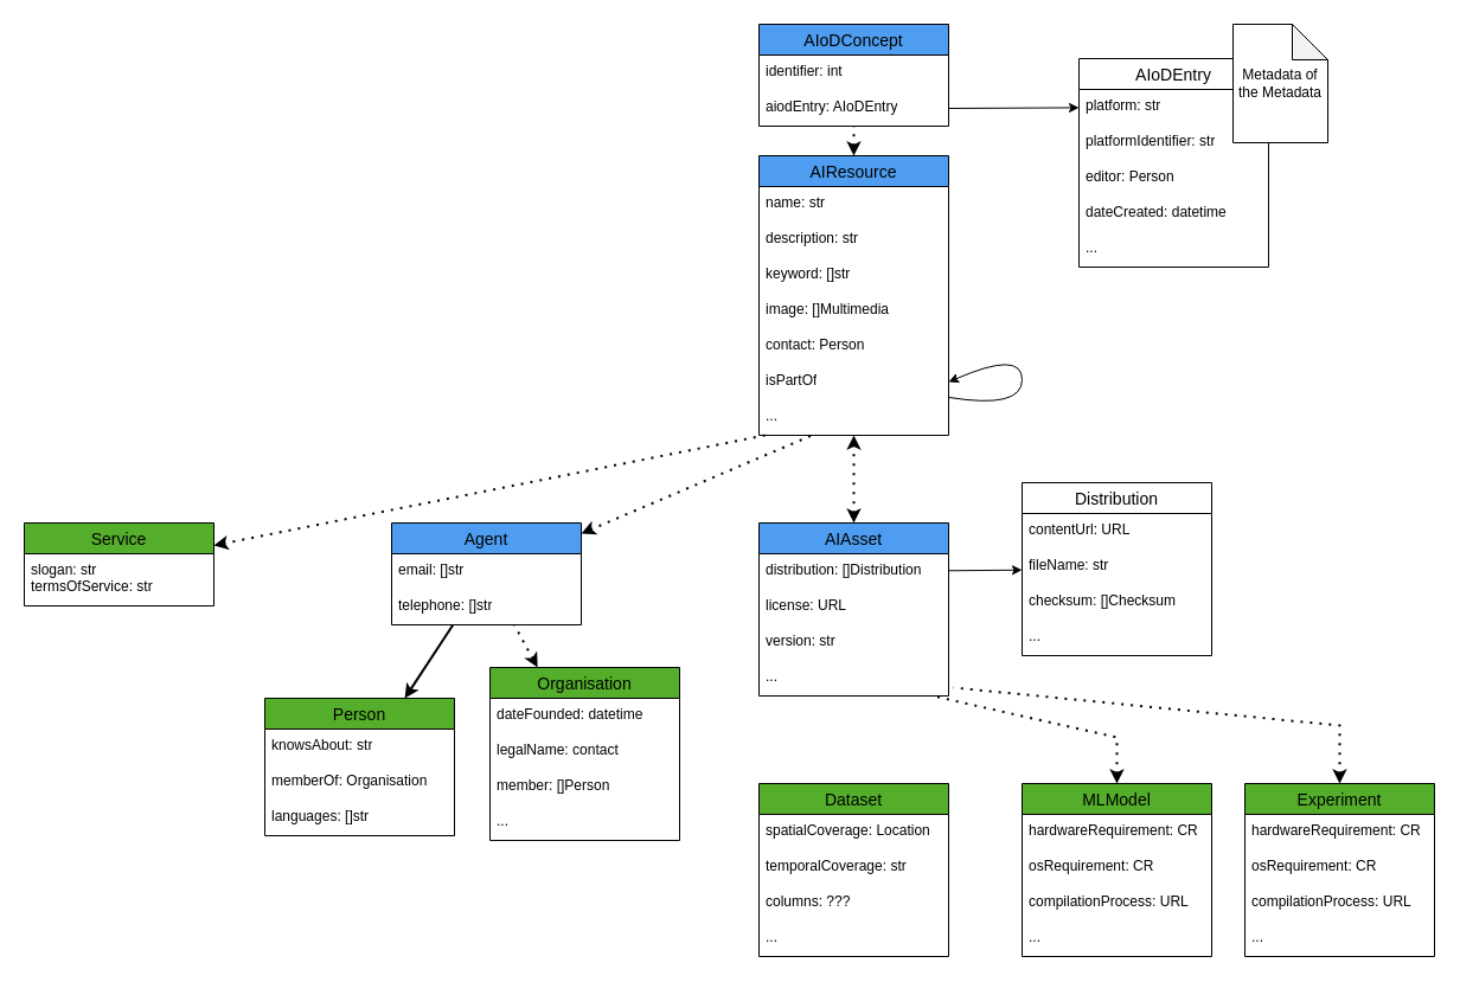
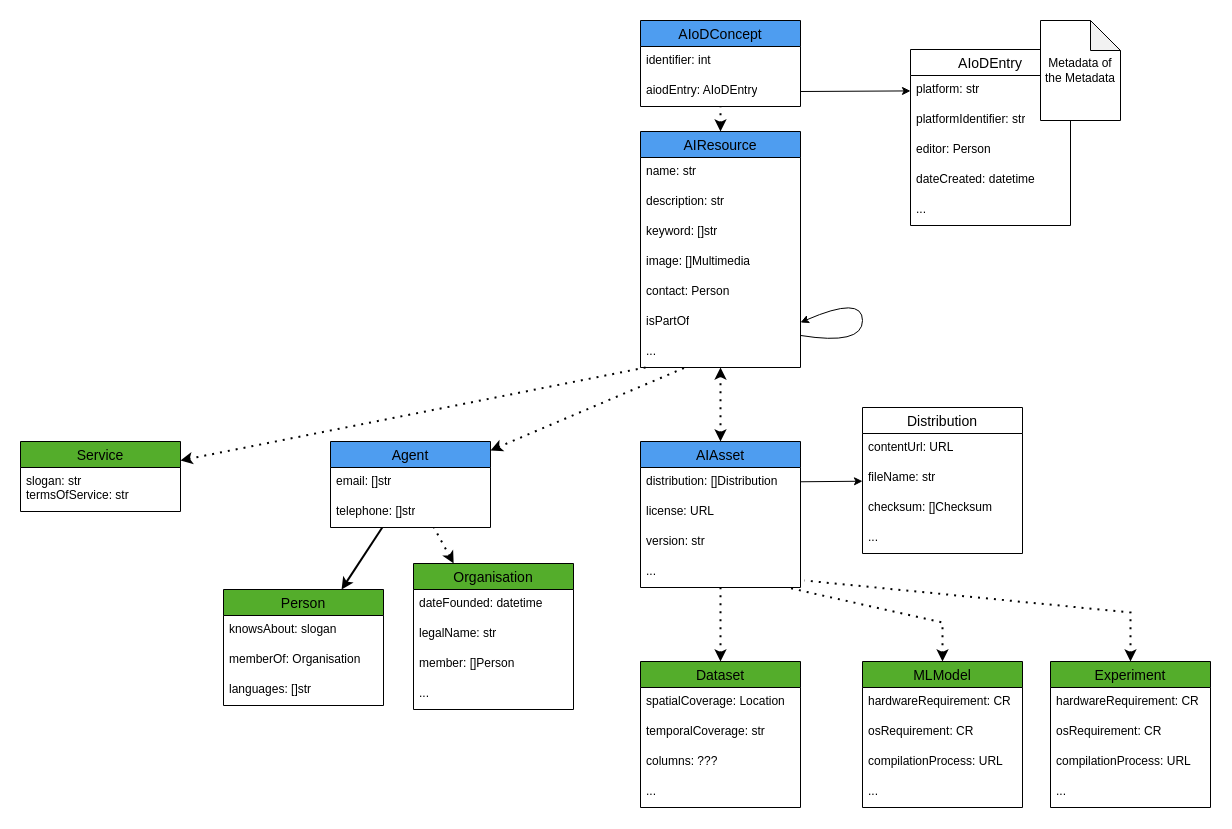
  <mxCell id="0" />
  <mxCell id="1" parent="0" />
  <mxCell id="2" value="AIoDConcept" style="swimlane;fontStyle=0;childLayout=stackLayout;horizontal=1;startSize=26;horizontalStack=0;resizeParent=1;resizeParentMax=0;resizeLast=0;collapsible=1;marginBottom=0;align=center;fontSize=14;fillColor=#4E9DF0;" vertex="1" parent="1"><mxGeometry x="640" y="20" width="160" height="86" as="geometry" /></mxCell>
  <mxCell id="3" value="identifier: int" style="text;strokeColor=none;fillColor=none;spacingLeft=4;spacingRight=4;overflow=hidden;rotatable=0;points=[[0,0.5],[1,0.5]];portConstraint=eastwest;fontSize=12;whiteSpace=wrap;html=1;" vertex="1" parent="2"><mxGeometry y="26" width="160" height="30" as="geometry" /></mxCell>
  <mxCell id="4" value="aiodEntry: AIoDEntry" style="text;strokeColor=none;fillColor=none;spacingLeft=4;spacingRight=4;overflow=hidden;rotatable=0;points=[[0,0.5],[1,0.5]];portConstraint=eastwest;fontSize=12;whiteSpace=wrap;html=1;" vertex="1" parent="2"><mxGeometry y="56" width="160" height="30" as="geometry" /></mxCell>
  <mxCell id="5" value="AIoDEntry" style="swimlane;fontStyle=0;childLayout=stackLayout;horizontal=1;startSize=26;horizontalStack=0;resizeParent=1;resizeParentMax=0;resizeLast=0;collapsible=1;marginBottom=0;align=center;fontSize=14;" vertex="1" parent="1"><mxGeometry x="910" y="49" width="160" height="176" as="geometry" /></mxCell>
  <mxCell id="6" value="&lt;div&gt;platform: str&lt;/div&gt;" style="text;strokeColor=none;fillColor=none;spacingLeft=4;spacingRight=4;overflow=hidden;rotatable=0;points=[[0,0.5],[1,0.5]];portConstraint=eastwest;fontSize=12;whiteSpace=wrap;html=1;" vertex="1" parent="5"><mxGeometry y="26" width="160" height="30" as="geometry" /></mxCell>
  <mxCell id="7" value="&lt;div&gt;platformIdentifier: str&lt;/div&gt;" style="text;strokeColor=none;fillColor=none;spacingLeft=4;spacingRight=4;overflow=hidden;rotatable=0;points=[[0,0.5],[1,0.5]];portConstraint=eastwest;fontSize=12;whiteSpace=wrap;html=1;" vertex="1" parent="5"><mxGeometry y="56" width="160" height="30" as="geometry" /></mxCell>
  <mxCell id="8" value="editor: Person" style="text;strokeColor=none;fillColor=none;spacingLeft=4;spacingRight=4;overflow=hidden;rotatable=0;points=[[0,0.5],[1,0.5]];portConstraint=eastwest;fontSize=12;whiteSpace=wrap;html=1;" vertex="1" parent="5"><mxGeometry y="86" width="160" height="30" as="geometry" /></mxCell>
  <mxCell id="9" value="&lt;div&gt;dateCreated: datetime&lt;br&gt;&lt;/div&gt;" style="text;strokeColor=none;fillColor=none;spacingLeft=4;spacingRight=4;overflow=hidden;rotatable=0;points=[[0,0.5],[1,0.5]];portConstraint=eastwest;fontSize=12;whiteSpace=wrap;html=1;" vertex="1" parent="5"><mxGeometry y="116" width="160" height="30" as="geometry" /></mxCell>
  <mxCell id="10" value="..." style="text;strokeColor=none;fillColor=none;spacingLeft=4;spacingRight=4;overflow=hidden;rotatable=0;points=[[0,0.5],[1,0.5]];portConstraint=eastwest;fontSize=12;whiteSpace=wrap;html=1;" vertex="1" parent="5"><mxGeometry y="146" width="160" height="30" as="geometry" /></mxCell>
  <mxCell id="11" value="" style="endArrow=classic;html=1;rounded=0;exitX=1;exitY=0.5;exitDx=0;exitDy=0;" edge="1" parent="1" source="4"><mxGeometry width="50" height="50" relative="1" as="geometry"><mxPoint x="790" y="230" as="sourcePoint" /><mxPoint x="910" y="90.421" as="targetPoint" /></mxGeometry></mxCell>
  <mxCell id="12" value="AIResource" style="swimlane;fontStyle=0;childLayout=stackLayout;horizontal=1;startSize=26;horizontalStack=0;resizeParent=1;resizeParentMax=0;resizeLast=0;collapsible=1;marginBottom=0;align=center;fontSize=14;fillColor=#4E9DF0;" vertex="1" parent="1"><mxGeometry x="640" y="131" width="160" height="236" as="geometry" /></mxCell>
  <mxCell id="13" value="name: str" style="text;strokeColor=none;fillColor=none;spacingLeft=4;spacingRight=4;overflow=hidden;rotatable=0;points=[[0,0.5],[1,0.5]];portConstraint=eastwest;fontSize=12;whiteSpace=wrap;html=1;" vertex="1" parent="12"><mxGeometry y="26" width="160" height="30" as="geometry" /></mxCell>
  <mxCell id="14" value="description: str" style="text;strokeColor=none;fillColor=none;spacingLeft=4;spacingRight=4;overflow=hidden;rotatable=0;points=[[0,0.5],[1,0.5]];portConstraint=eastwest;fontSize=12;whiteSpace=wrap;html=1;" vertex="1" parent="12"><mxGeometry y="56" width="160" height="30" as="geometry" /></mxCell>
  <mxCell id="15" value="keyword: []str" style="text;strokeColor=none;fillColor=none;spacingLeft=4;spacingRight=4;overflow=hidden;rotatable=0;points=[[0,0.5],[1,0.5]];portConstraint=eastwest;fontSize=12;whiteSpace=wrap;html=1;" vertex="1" parent="12"><mxGeometry y="86" width="160" height="30" as="geometry" /></mxCell>
  <mxCell id="16" value="image: []Multimedia" style="text;strokeColor=none;fillColor=none;spacingLeft=4;spacingRight=4;overflow=hidden;rotatable=0;points=[[0,0.5],[1,0.5]];portConstraint=eastwest;fontSize=12;whiteSpace=wrap;html=1;" vertex="1" parent="12"><mxGeometry y="116" width="160" height="30" as="geometry" /></mxCell>
  <mxCell id="17" value="contact: Person" style="text;strokeColor=none;fillColor=none;spacingLeft=4;spacingRight=4;overflow=hidden;rotatable=0;points=[[0,0.5],[1,0.5]];portConstraint=eastwest;fontSize=12;whiteSpace=wrap;html=1;" vertex="1" parent="12"><mxGeometry y="146" width="160" height="30" as="geometry" /></mxCell>
  <mxCell id="18" value="isPartOf" style="text;strokeColor=none;fillColor=none;spacingLeft=4;spacingRight=4;overflow=hidden;rotatable=0;points=[[0,0.5],[1,0.5]];portConstraint=eastwest;fontSize=12;whiteSpace=wrap;html=1;" vertex="1" parent="12"><mxGeometry y="176" width="160" height="30" as="geometry" /></mxCell>
  <mxCell id="19" value="..." style="text;strokeColor=none;fillColor=none;spacingLeft=4;spacingRight=4;overflow=hidden;rotatable=0;points=[[0,0.5],[1,0.5]];portConstraint=eastwest;fontSize=12;whiteSpace=wrap;html=1;" vertex="1" parent="12"><mxGeometry y="206" width="160" height="30" as="geometry" /></mxCell>
  <mxCell id="20" value="" style="curved=1;endArrow=classic;html=1;rounded=0;entryX=1;entryY=0.5;entryDx=0;entryDy=0;" edge="1" parent="12" source="18" target="18"><mxGeometry width="50" height="50" relative="1" as="geometry"><mxPoint x="172" y="214" as="sourcePoint" /><mxPoint x="222" y="164" as="targetPoint" /><Array as="points"><mxPoint x="222" y="214" /><mxPoint x="222" y="164" /></Array></mxGeometry></mxCell>
  <mxCell id="21" value="Metadata of the Metadata" style="shape=note;whiteSpace=wrap;html=1;backgroundOutline=1;darkOpacity=0.05;" vertex="1" parent="1"><mxGeometry x="1040" y="20" width="80" height="100" as="geometry" /></mxCell>
  <mxCell id="22" value="" style="endArrow=none;dashed=1;html=1;dashPattern=1 3;strokeWidth=2;rounded=0;startArrow=classic;startFill=1;" edge="1" parent="1" source="12" target="2"><mxGeometry width="50" height="50" relative="1" as="geometry"><mxPoint x="940" y="350" as="sourcePoint" /><mxPoint x="990" y="300" as="targetPoint" /></mxGeometry></mxCell>
  <mxCell id="23" value="AIAsset" style="swimlane;fontStyle=0;childLayout=stackLayout;horizontal=1;startSize=26;horizontalStack=0;resizeParent=1;resizeParentMax=0;resizeLast=0;collapsible=1;marginBottom=0;align=center;fontSize=14;fillColor=#4E9DF0;" vertex="1" parent="1"><mxGeometry x="640" y="441" width="160" height="146" as="geometry" /></mxCell>
  <mxCell id="24" value="distribution: []Distribution" style="text;spacingLeft=4;spacingRight=4;overflow=hidden;rotatable=0;points=[[0,0.5],[1,0.5]];portConstraint=eastwest;fontSize=12;whiteSpace=wrap;html=1;" vertex="1" parent="23"><mxGeometry y="26" width="160" height="30" as="geometry" /></mxCell>
  <mxCell id="25" value="license: URL" style="text;strokeColor=none;fillColor=none;spacingLeft=4;spacingRight=4;overflow=hidden;rotatable=0;points=[[0,0.5],[1,0.5]];portConstraint=eastwest;fontSize=12;whiteSpace=wrap;html=1;" vertex="1" parent="23"><mxGeometry y="56" width="160" height="30" as="geometry" /></mxCell>
  <mxCell id="26" value="version: str" style="text;strokeColor=none;fillColor=none;spacingLeft=4;spacingRight=4;overflow=hidden;rotatable=0;points=[[0,0.5],[1,0.5]];portConstraint=eastwest;fontSize=12;whiteSpace=wrap;html=1;" vertex="1" parent="23"><mxGeometry y="86" width="160" height="30" as="geometry" /></mxCell>
  <mxCell id="27" value="..." style="text;strokeColor=none;fillColor=none;spacingLeft=4;spacingRight=4;overflow=hidden;rotatable=0;points=[[0,0.5],[1,0.5]];portConstraint=eastwest;fontSize=12;whiteSpace=wrap;html=1;" vertex="1" parent="23"><mxGeometry y="116" width="160" height="30" as="geometry" /></mxCell>
  <mxCell id="28" value="" style="endArrow=classic;dashed=1;html=1;dashPattern=1 3;strokeWidth=2;rounded=0;startArrow=classic;startFill=1;" edge="1" parent="1" source="23" target="12"><mxGeometry width="50" height="50" relative="1" as="geometry"><mxPoint x="730" y="160" as="sourcePoint" /><mxPoint x="850" y="330" as="targetPoint" /></mxGeometry></mxCell>
  <mxCell id="29" value="Distribution" style="swimlane;fontStyle=0;childLayout=stackLayout;horizontal=1;startSize=26;horizontalStack=0;resizeParent=1;resizeParentMax=0;resizeLast=0;collapsible=1;marginBottom=0;align=center;fontSize=14;" vertex="1" parent="1"><mxGeometry x="862" y="407" width="160" height="146" as="geometry" /></mxCell>
  <mxCell id="30" value="&lt;div&gt;contentUrl: URL&lt;/div&gt;" style="text;strokeColor=none;fillColor=none;spacingLeft=4;spacingRight=4;overflow=hidden;rotatable=0;points=[[0,0.5],[1,0.5]];portConstraint=eastwest;fontSize=12;whiteSpace=wrap;html=1;" vertex="1" parent="29"><mxGeometry y="26" width="160" height="30" as="geometry" /></mxCell>
  <mxCell id="31" value="fileName: str" style="text;strokeColor=none;fillColor=none;spacingLeft=4;spacingRight=4;overflow=hidden;rotatable=0;points=[[0,0.5],[1,0.5]];portConstraint=eastwest;fontSize=12;whiteSpace=wrap;html=1;" vertex="1" parent="29"><mxGeometry y="56" width="160" height="30" as="geometry" /></mxCell>
  <mxCell id="32" value="checksum: []Checksum" style="text;strokeColor=none;fillColor=none;spacingLeft=4;spacingRight=4;overflow=hidden;rotatable=0;points=[[0,0.5],[1,0.5]];portConstraint=eastwest;fontSize=12;whiteSpace=wrap;html=1;" vertex="1" parent="29"><mxGeometry y="86" width="160" height="30" as="geometry" /></mxCell>
  <mxCell id="33" value="..." style="text;strokeColor=none;fillColor=none;spacingLeft=4;spacingRight=4;overflow=hidden;rotatable=0;points=[[0,0.5],[1,0.5]];portConstraint=eastwest;fontSize=12;whiteSpace=wrap;html=1;" vertex="1" parent="29"><mxGeometry y="116" width="160" height="30" as="geometry" /></mxCell>
  <mxCell id="34" value="" style="endArrow=classic;html=1;rounded=0;" edge="1" parent="1" source="24" target="29"><mxGeometry width="50" height="50" relative="1" as="geometry"><mxPoint x="810" y="152" as="sourcePoint" /><mxPoint x="920" y="153" as="targetPoint" /></mxGeometry></mxCell>
  <mxCell id="35" value="Dataset" style="swimlane;fontStyle=0;childLayout=stackLayout;horizontal=1;startSize=26;horizontalStack=0;resizeParent=1;resizeParentMax=0;resizeLast=0;collapsible=1;marginBottom=0;align=center;fontSize=14;fillColor=#54AD2B;" vertex="1" parent="1"><mxGeometry x="640" y="661" width="160" height="146" as="geometry" /></mxCell>
  <mxCell id="36" value="spatialCoverage: Location" style="text;strokeColor=none;fillColor=none;spacingLeft=4;spacingRight=4;overflow=hidden;rotatable=0;points=[[0,0.5],[1,0.5]];portConstraint=eastwest;fontSize=12;whiteSpace=wrap;html=1;" vertex="1" parent="35"><mxGeometry y="26" width="160" height="30" as="geometry" /></mxCell>
  <mxCell id="37" value="temporalCoverage: str" style="text;strokeColor=none;fillColor=none;spacingLeft=4;spacingRight=4;overflow=hidden;rotatable=0;points=[[0,0.5],[1,0.5]];portConstraint=eastwest;fontSize=12;whiteSpace=wrap;html=1;" vertex="1" parent="35"><mxGeometry y="56" width="160" height="30" as="geometry" /></mxCell>
  <mxCell id="38" value="columns: ???" style="text;strokeColor=none;fillColor=none;spacingLeft=4;spacingRight=4;overflow=hidden;rotatable=0;points=[[0,0.5],[1,0.5]];portConstraint=eastwest;fontSize=12;whiteSpace=wrap;html=1;" vertex="1" parent="35"><mxGeometry y="86" width="160" height="30" as="geometry" /></mxCell>
  <mxCell id="39" value="..." style="text;strokeColor=none;fillColor=none;spacingLeft=4;spacingRight=4;overflow=hidden;rotatable=0;points=[[0,0.5],[1,0.5]];portConstraint=eastwest;fontSize=12;whiteSpace=wrap;html=1;" vertex="1" parent="35"><mxGeometry y="116" width="160" height="30" as="geometry" /></mxCell>
+ <mxCell id="40" value="" style="endArrow=none;dashed=1;html=1;dashPattern=1 3;strokeWidth=2;rounded=0;startArrow=classic;startFill=1;" edge="1" parent="1" source="35" target="23"><mxGeometry width="50" height="50" relative="1" as="geometry"><mxPoint x="1040" y="815" as="sourcePoint" /><mxPoint x="1040" y="582" as="targetPoint" /></mxGeometry></mxCell>
  <mxCell id="41" value="" style="endArrow=none;dashed=1;html=1;dashPattern=1 3;strokeWidth=2;rounded=0;startArrow=classic;startFill=1;" edge="1" parent="1" source="42" target="27"><mxGeometry width="50" height="50" relative="1" as="geometry"><mxPoint x="730" y="671" as="sourcePoint" /><mxPoint x="730" y="597" as="targetPoint" /><Array as="points"><mxPoint x="942" y="622" /></Array></mxGeometry></mxCell>
  <mxCell id="42" value="MLModel" style="swimlane;fontStyle=0;childLayout=stackLayout;horizontal=1;startSize=26;horizontalStack=0;resizeParent=1;resizeParentMax=0;resizeLast=0;collapsible=1;marginBottom=0;align=center;fontSize=14;fillColor=#54AD2B;" vertex="1" parent="1"><mxGeometry x="862" y="661" width="160" height="146" as="geometry" /></mxCell>
  <mxCell id="43" value="hardwareRequirement: CR" style="text;strokeColor=none;fillColor=none;spacingLeft=4;spacingRight=4;overflow=hidden;rotatable=0;points=[[0,0.5],[1,0.5]];portConstraint=eastwest;fontSize=12;whiteSpace=wrap;html=1;" vertex="1" parent="42"><mxGeometry y="26" width="160" height="30" as="geometry" /></mxCell>
  <mxCell id="44" value="osRequirement: CR" style="text;strokeColor=none;fillColor=none;spacingLeft=4;spacingRight=4;overflow=hidden;rotatable=0;points=[[0,0.5],[1,0.5]];portConstraint=eastwest;fontSize=12;whiteSpace=wrap;html=1;" vertex="1" parent="42"><mxGeometry y="56" width="160" height="30" as="geometry" /></mxCell>
  <mxCell id="45" value="compilationProcess: URL" style="text;strokeColor=none;fillColor=none;spacingLeft=4;spacingRight=4;overflow=hidden;rotatable=0;points=[[0,0.5],[1,0.5]];portConstraint=eastwest;fontSize=12;whiteSpace=wrap;html=1;" vertex="1" parent="42"><mxGeometry y="86" width="160" height="30" as="geometry" /></mxCell>
  <mxCell id="46" value="..." style="text;strokeColor=none;fillColor=none;spacingLeft=4;spacingRight=4;overflow=hidden;rotatable=0;points=[[0,0.5],[1,0.5]];portConstraint=eastwest;fontSize=12;whiteSpace=wrap;html=1;" vertex="1" parent="42"><mxGeometry y="116" width="160" height="30" as="geometry" /></mxCell>
  <mxCell id="47" value="Experiment" style="swimlane;fontStyle=0;childLayout=stackLayout;horizontal=1;startSize=26;horizontalStack=0;resizeParent=1;resizeParentMax=0;resizeLast=0;collapsible=1;marginBottom=0;align=center;fontSize=14;fillColor=#54AD2B;" vertex="1" parent="1"><mxGeometry x="1050" y="661" width="160" height="146" as="geometry" /></mxCell>
  <mxCell id="48" value="hardwareRequirement: CR" style="text;strokeColor=none;fillColor=none;spacingLeft=4;spacingRight=4;overflow=hidden;rotatable=0;points=[[0,0.5],[1,0.5]];portConstraint=eastwest;fontSize=12;whiteSpace=wrap;html=1;" vertex="1" parent="47"><mxGeometry y="26" width="160" height="30" as="geometry" /></mxCell>
  <mxCell id="49" value="osRequirement: CR" style="text;strokeColor=none;fillColor=none;spacingLeft=4;spacingRight=4;overflow=hidden;rotatable=0;points=[[0,0.5],[1,0.5]];portConstraint=eastwest;fontSize=12;whiteSpace=wrap;html=1;" vertex="1" parent="47"><mxGeometry y="56" width="160" height="30" as="geometry" /></mxCell>
  <mxCell id="50" value="compilationProcess: URL" style="text;strokeColor=none;fillColor=none;spacingLeft=4;spacingRight=4;overflow=hidden;rotatable=0;points=[[0,0.5],[1,0.5]];portConstraint=eastwest;fontSize=12;whiteSpace=wrap;html=1;" vertex="1" parent="47"><mxGeometry y="86" width="160" height="30" as="geometry" /></mxCell>
  <mxCell id="51" value="..." style="text;strokeColor=none;fillColor=none;spacingLeft=4;spacingRight=4;overflow=hidden;rotatable=0;points=[[0,0.5],[1,0.5]];portConstraint=eastwest;fontSize=12;whiteSpace=wrap;html=1;" vertex="1" parent="47"><mxGeometry y="116" width="160" height="30" as="geometry" /></mxCell>
  <mxCell id="52" value="" style="endArrow=none;dashed=1;html=1;dashPattern=1 3;strokeWidth=2;rounded=0;startArrow=classic;startFill=1;entryX=1.025;entryY=0.767;entryDx=0;entryDy=0;entryPerimeter=0;" edge="1" parent="1" source="47" target="27"><mxGeometry width="50" height="50" relative="1" as="geometry"><mxPoint x="878" y="671" as="sourcePoint" /><mxPoint x="804" y="597" as="targetPoint" /><Array as="points"><mxPoint x="1130" y="612" /></Array></mxGeometry></mxCell>
  <mxCell id="53" value="Service" style="swimlane;fontStyle=0;childLayout=stackLayout;horizontal=1;startSize=26;horizontalStack=0;resizeParent=1;resizeParentMax=0;resizeLast=0;collapsible=1;marginBottom=0;align=center;fontSize=14;fillColor=#54AD2B;" vertex="1" parent="1"><mxGeometry x="20" y="441" width="160" height="70" as="geometry" /></mxCell>
  <mxCell id="54" value="&lt;div&gt;slogan: str&lt;/div&gt;&lt;div&gt;termsOfService: str&lt;br&gt;&lt;/div&gt;" style="text;strokeColor=none;fillColor=none;spacingLeft=4;spacingRight=4;overflow=hidden;rotatable=0;points=[[0,0.5],[1,0.5]];portConstraint=eastwest;fontSize=12;whiteSpace=wrap;html=1;" vertex="1" parent="53"><mxGeometry y="26" width="160" height="44" as="geometry" /></mxCell>
  <mxCell id="55" value="Organisation" style="swimlane;fontStyle=0;childLayout=stackLayout;horizontal=1;startSize=26;horizontalStack=0;resizeParent=1;resizeParentMax=0;resizeLast=0;collapsible=1;marginBottom=0;align=center;fontSize=14;fillColor=#54AD2B;" vertex="1" parent="1"><mxGeometry x="413" y="563" width="160" height="146" as="geometry" /></mxCell>
  <mxCell id="56" value="dateFounded: datetime" style="text;strokeColor=none;fillColor=none;spacingLeft=4;spacingRight=4;overflow=hidden;rotatable=0;points=[[0,0.5],[1,0.5]];portConstraint=eastwest;fontSize=12;whiteSpace=wrap;html=1;" vertex="1" parent="55"><mxGeometry y="26" width="160" height="30" as="geometry" /></mxCell>
- <mxCell id="57" value="legalName: contact" style="text;strokeColor=none;fillColor=none;spacingLeft=4;spacingRight=4;overflow=hidden;rotatable=0;points=[[0,0.5],[1,0.5]];portConstraint=eastwest;fontSize=12;whiteSpace=wrap;html=1;" vertex="1" parent="55"><mxGeometry y="56" width="160" height="30" as="geometry" /></mxCell>
+ <mxCell id="57" value="legalName: str" style="text;strokeColor=none;fillColor=none;spacingLeft=4;spacingRight=4;overflow=hidden;rotatable=0;points=[[0,0.5],[1,0.5]];portConstraint=eastwest;fontSize=12;whiteSpace=wrap;html=1;" vertex="1" parent="55"><mxGeometry y="56" width="160" height="30" as="geometry" /></mxCell>
  <mxCell id="58" value="member: []Person" style="text;strokeColor=none;fillColor=none;spacingLeft=4;spacingRight=4;overflow=hidden;rotatable=0;points=[[0,0.5],[1,0.5]];portConstraint=eastwest;fontSize=12;whiteSpace=wrap;html=1;" vertex="1" parent="55"><mxGeometry y="86" width="160" height="30" as="geometry" /></mxCell>
  <mxCell id="59" value="..." style="text;strokeColor=none;fillColor=none;spacingLeft=4;spacingRight=4;overflow=hidden;rotatable=0;points=[[0,0.5],[1,0.5]];portConstraint=eastwest;fontSize=12;whiteSpace=wrap;html=1;" vertex="1" parent="55"><mxGeometry y="116" width="160" height="30" as="geometry" /></mxCell>
  <mxCell id="60" value="Person" style="swimlane;fontStyle=0;childLayout=stackLayout;horizontal=1;startSize=26;horizontalStack=0;resizeParent=1;resizeParentMax=0;resizeLast=0;collapsible=1;marginBottom=0;align=center;fontSize=14;fillColor=#54AD2B;" vertex="1" parent="1"><mxGeometry x="223" y="589" width="160" height="116" as="geometry" /></mxCell>
- <mxCell id="61" value="knowsAbout: str" style="text;strokeColor=none;fillColor=none;spacingLeft=4;spacingRight=4;overflow=hidden;rotatable=0;points=[[0,0.5],[1,0.5]];portConstraint=eastwest;fontSize=12;whiteSpace=wrap;html=1;" vertex="1" parent="60"><mxGeometry y="26" width="160" height="30" as="geometry" /></mxCell>
+ <mxCell id="61" value="knowsAbout: slogan" style="text;strokeColor=none;fillColor=none;spacingLeft=4;spacingRight=4;overflow=hidden;rotatable=0;points=[[0,0.5],[1,0.5]];portConstraint=eastwest;fontSize=12;whiteSpace=wrap;html=1;" vertex="1" parent="60"><mxGeometry y="26" width="160" height="30" as="geometry" /></mxCell>
  <mxCell id="62" value="memberOf: Organisation" style="text;strokeColor=none;fillColor=none;spacingLeft=4;spacingRight=4;overflow=hidden;rotatable=0;points=[[0,0.5],[1,0.5]];portConstraint=eastwest;fontSize=12;whiteSpace=wrap;html=1;" vertex="1" parent="60"><mxGeometry y="56" width="160" height="30" as="geometry" /></mxCell>
  <mxCell id="63" value="languages: []str" style="text;strokeColor=none;fillColor=none;spacingLeft=4;spacingRight=4;overflow=hidden;rotatable=0;points=[[0,0.5],[1,0.5]];portConstraint=eastwest;fontSize=12;whiteSpace=wrap;html=1;" vertex="1" parent="60"><mxGeometry y="86" width="160" height="30" as="geometry" /></mxCell>
  <mxCell id="64" value="Agent" style="swimlane;fontStyle=0;childLayout=stackLayout;horizontal=1;startSize=26;horizontalStack=0;resizeParent=1;resizeParentMax=0;resizeLast=0;collapsible=1;marginBottom=0;align=center;fontSize=14;fillColor=#4E9DF0;" vertex="1" parent="1"><mxGeometry x="330" y="441" width="160" height="86" as="geometry" /></mxCell>
  <mxCell id="65" value="email: []str" style="text;spacingLeft=4;spacingRight=4;overflow=hidden;rotatable=0;points=[[0,0.5],[1,0.5]];portConstraint=eastwest;fontSize=12;whiteSpace=wrap;html=1;" vertex="1" parent="64"><mxGeometry y="26" width="160" height="30" as="geometry" /></mxCell>
  <mxCell id="66" value="telephone: []str" style="text;strokeColor=none;fillColor=none;spacingLeft=4;spacingRight=4;overflow=hidden;rotatable=0;points=[[0,0.5],[1,0.5]];portConstraint=eastwest;fontSize=12;whiteSpace=wrap;html=1;" vertex="1" parent="64"><mxGeometry y="56" width="160" height="30" as="geometry" /></mxCell>
  <mxCell id="67" value="" style="endArrow=none;dashed=0;html=1;dashPattern=1 3;strokeWidth=2;rounded=0;startArrow=classic;startFill=1;" edge="1" parent="1" source="60" target="64"><mxGeometry width="50" height="50" relative="1" as="geometry"><mxPoint x="440" y="854" as="sourcePoint" /><mxPoint x="440" y="780" as="targetPoint" /></mxGeometry></mxCell>
  <mxCell id="68" value="" style="endArrow=none;dashed=1;html=1;dashPattern=1 3;strokeWidth=2;rounded=0;startArrow=classic;startFill=1;" edge="1" parent="1" source="55" target="64"><mxGeometry width="50" height="50" relative="1" as="geometry"><mxPoint x="351" y="599" as="sourcePoint" /><mxPoint x="392" y="537" as="targetPoint" /></mxGeometry></mxCell>
  <mxCell id="69" value="" style="endArrow=none;dashed=1;html=1;dashPattern=1 3;strokeWidth=2;rounded=0;startArrow=classic;startFill=1;" edge="1" parent="1" source="64" target="19"><mxGeometry width="50" height="50" relative="1" as="geometry"><mxPoint x="730" y="451" as="sourcePoint" /><mxPoint x="730" y="332" as="targetPoint" /></mxGeometry></mxCell>
  <mxCell id="70" value="" style="endArrow=none;dashed=1;html=1;dashPattern=1 3;strokeWidth=2;rounded=0;startArrow=classic;startFill=1;" edge="1" parent="1" source="53" target="19"><mxGeometry width="50" height="50" relative="1" as="geometry"><mxPoint x="470" y="451" as="sourcePoint" /><mxPoint x="650" y="297" as="targetPoint" /></mxGeometry></mxCell>
